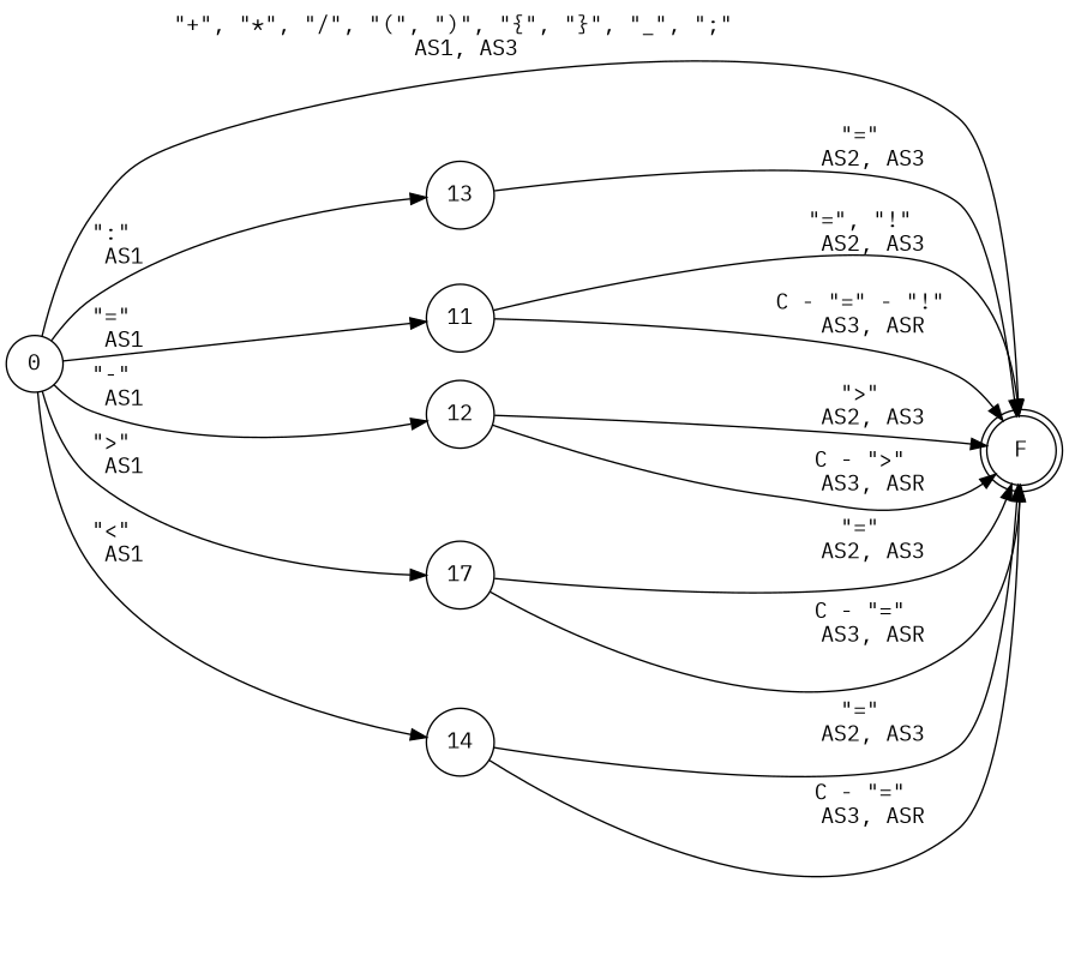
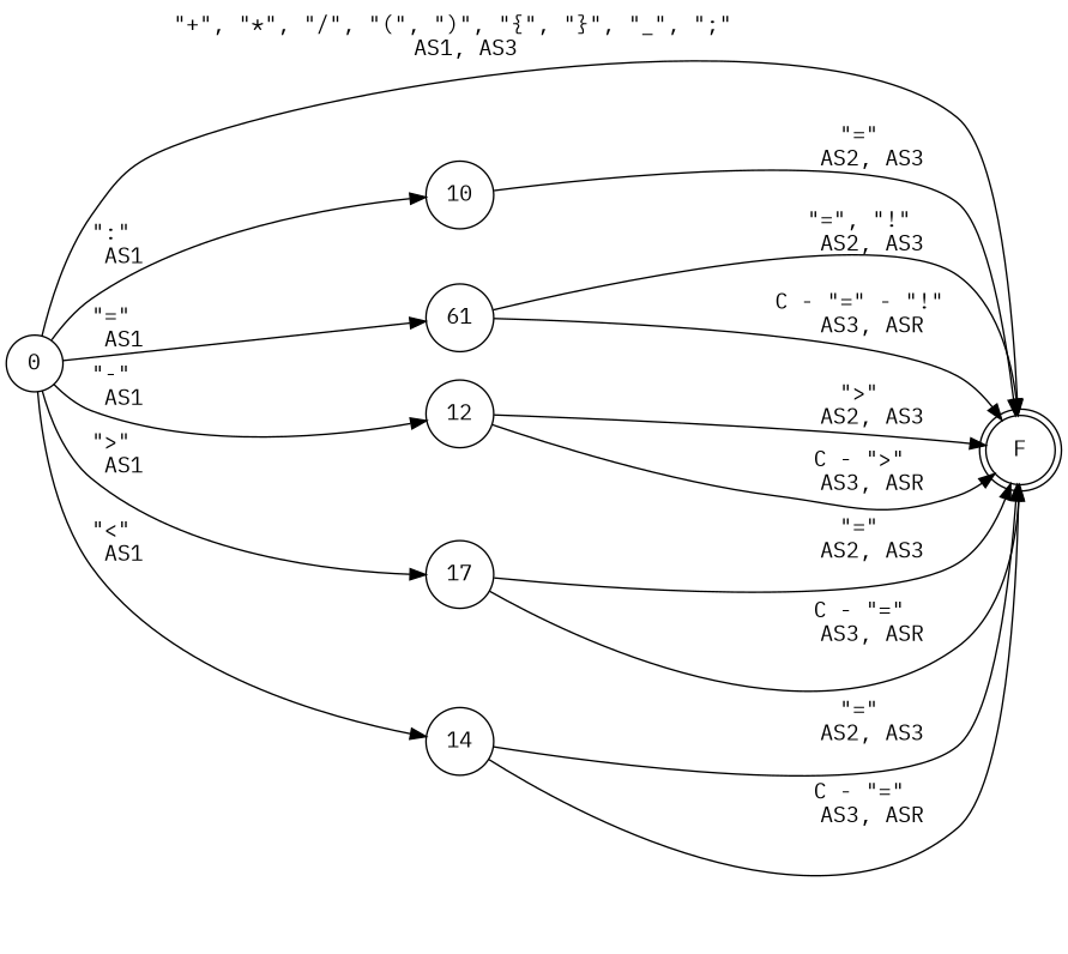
  digraph {
    fontname="IBM Plex Mono"
    rankdir=LR
    node [fontname="IBM Plex Mono" shape=circle]
    edge [fontname="IBM Plex Mono"]
    F [shape=doublecircle]
    0
-   10 [label=13]
-   11
+   10
+   11 [label=61]
    12
    n6 [label=17]
    14
    0 -> F [label="\"+\", \"*\", \"/\", \"(\", \")\", \"{\", \"}\", \"_\", \";\" \n AS1, AS3"]
    0 -> 10 [label="\":\" \n AS1"]
    0 -> 11 [label="\"=\" \n AS1"]
    0 -> 12 [label="\"-\" \n AS1"]
    0 -> n6 [label="\">\" \n AS1"]
    0 -> 14 [label="\"<\" \n AS1"]
    10 -> F [label="\"=\" \n AS2, AS3"]
    11 -> F [label="\"=\", \"!\" \n AS2, AS3"]
    11 -> F [label="C - \"=\" - \"!\" \n AS3, ASR"]
    12 -> F [label="\">\" \n AS2, AS3"]
    12 -> F [label="C - \">\" \n AS3, ASR"]
    n6 -> F [label="\"=\" \n AS2, AS3"]
    n6 -> F [label="C - \"=\" \n AS3, ASR"]
    14 -> F [label="\"=\" \n AS2, AS3"]
    14 -> F [label="C - \"=\" \n AS3, ASR"]
  }
